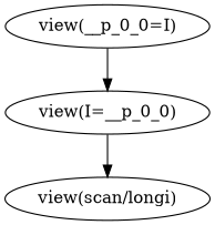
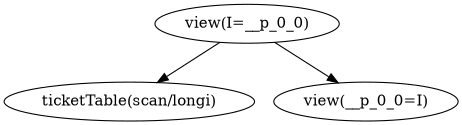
  digraph {
-   n1 [label="view(scan/longi)"]
+   n1 [label="ticketTable(scan/longi)"]
    n2 [label="view(__p_0_0=I)"]
    n3 [label="view(I=__p_0_0)"]
    n3 -> n1
-   n2 -> n3
+   n3 -> n2
  }
